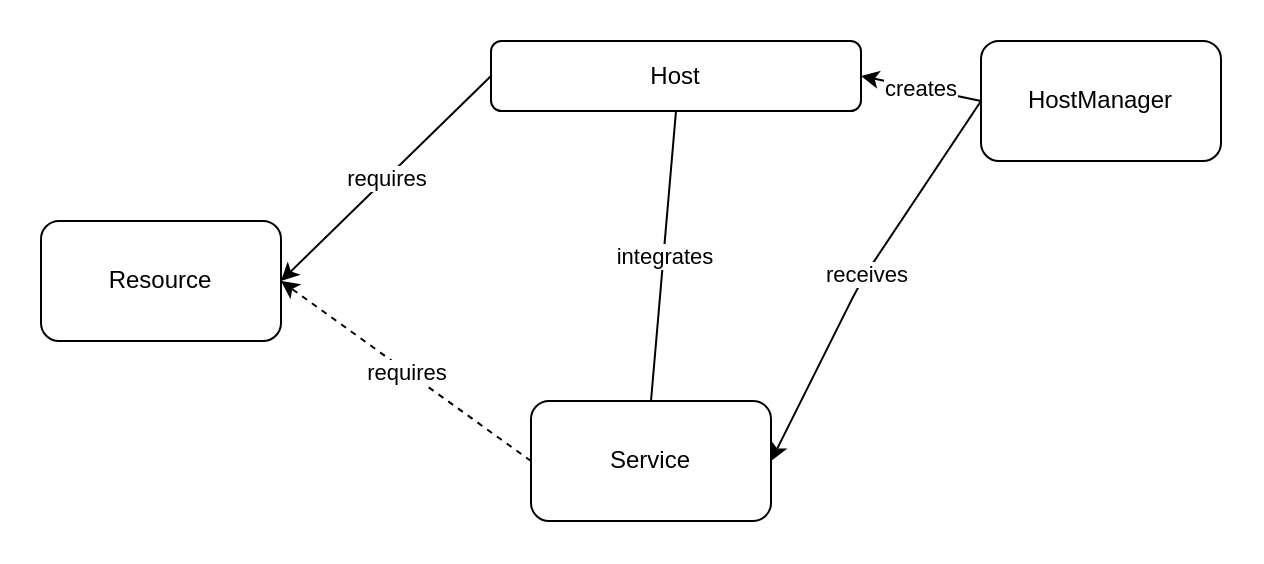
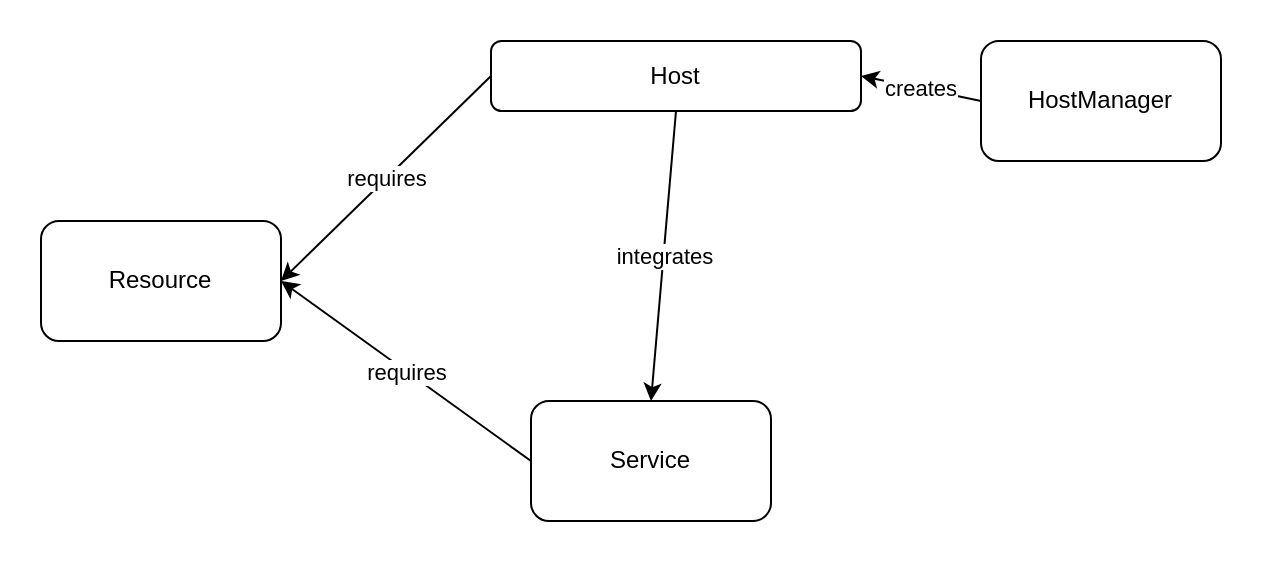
  <mxCell id="0" />
  <mxCell id="1" parent="0" />
  <mxCell id="2" value="Resource" style="rounded=1;whiteSpace=wrap;html=1;" vertex="1" parent="1"><mxGeometry x="20" y="110" width="120" height="60" as="geometry" /></mxCell>
  <mxCell id="3" value="Host" style="rounded=1;whiteSpace=wrap;html=1;" vertex="1" parent="1"><mxGeometry x="245" y="20" width="185" height="35" as="geometry" /></mxCell>
  <mxCell id="4" value="Service" style="rounded=1;whiteSpace=wrap;html=1;" vertex="1" parent="1"><mxGeometry x="265" y="200" width="120" height="60" as="geometry" /></mxCell>
- <mxCell id="5" value="" style="endArrow=classic;html=1;entryX=1;entryY=0.5;entryDx=0;entryDy=0;exitX=0;exitY=0.5;exitDx=0;exitDy=0;dashed=1;" edge="1" parent="1" source="4" target="2"><mxGeometry relative="1" as="geometry"><mxPoint x="80" y="340" as="sourcePoint" /><mxPoint x="180" y="340" as="targetPoint" /></mxGeometry></mxCell>
+ <mxCell id="5" value="" style="endArrow=classic;html=1;entryX=1;entryY=0.5;entryDx=0;entryDy=0;exitX=0;exitY=0.5;exitDx=0;exitDy=0;" edge="1" parent="1" source="4" target="2"><mxGeometry relative="1" as="geometry"><mxPoint x="80" y="340" as="sourcePoint" /><mxPoint x="180" y="340" as="targetPoint" /></mxGeometry></mxCell>
  <mxCell id="6" value="requires" style="edgeLabel;resizable=0;html=1;align=center;verticalAlign=middle;" connectable="0" vertex="1" parent="5"><mxGeometry relative="1" as="geometry" /></mxCell>
  <mxCell id="7" value="HostManager" style="rounded=1;whiteSpace=wrap;html=1;" vertex="1" parent="1"><mxGeometry x="490" y="20" width="120" height="60" as="geometry" /></mxCell>
- <mxCell id="8" value="" style="endArrow=none;html=1;exitX=0.5;exitY=1;exitDx=0;exitDy=0;entryX=0.5;entryY=0;entryDx=0;entryDy=0;" edge="1" parent="1" source="3" target="4"><mxGeometry relative="1" as="geometry"><mxPoint x="310" y="250" as="sourcePoint" /><mxPoint x="410" y="250" as="targetPoint" /></mxGeometry></mxCell>
+ <mxCell id="8" value="" style="endArrow=classic;html=1;exitX=0.5;exitY=1;exitDx=0;exitDy=0;entryX=0.5;entryY=0;entryDx=0;entryDy=0;" edge="1" parent="1" source="3" target="4"><mxGeometry relative="1" as="geometry"><mxPoint x="310" y="250" as="sourcePoint" /><mxPoint x="410" y="250" as="targetPoint" /></mxGeometry></mxCell>
  <mxCell id="9" value="integrates" style="edgeLabel;resizable=0;html=1;align=center;verticalAlign=middle;" connectable="0" vertex="1" parent="8"><mxGeometry relative="1" as="geometry" /></mxCell>
  <mxCell id="10" value="" style="endArrow=classic;html=1;entryX=1;entryY=0.5;entryDx=0;entryDy=0;exitX=0;exitY=0.5;exitDx=0;exitDy=0;" edge="1" parent="1" source="3" target="2"><mxGeometry relative="1" as="geometry"><mxPoint x="255" y="240" as="sourcePoint" /><mxPoint x="150" y="150" as="targetPoint" /></mxGeometry></mxCell>
  <mxCell id="11" value="requires" style="edgeLabel;resizable=0;html=1;align=center;verticalAlign=middle;" connectable="0" vertex="1" parent="10"><mxGeometry relative="1" as="geometry" /></mxCell>
  <mxCell id="12" value="creates" style="endArrow=classic;html=1;exitX=0;exitY=0.5;exitDx=0;exitDy=0;entryX=1;entryY=0.5;entryDx=0;entryDy=0;" edge="1" parent="1" source="7" target="3"><mxGeometry relative="1" as="geometry"><mxPoint x="310" y="250" as="sourcePoint" /><mxPoint x="410" y="250" as="targetPoint" /></mxGeometry></mxCell>
- <mxCell id="13" value="" style="endArrow=classic;html=1;exitX=0;exitY=0.5;exitDx=0;exitDy=0;entryX=1;entryY=0.5;entryDx=0;entryDy=0;" edge="1" parent="1" source="7" target="4"><mxGeometry relative="1" as="geometry"><mxPoint x="310" y="250" as="sourcePoint" /><mxPoint x="410" y="250" as="targetPoint" /><Array as="points"><mxPoint x="430" y="140" /></Array></mxGeometry></mxCell>
- <mxCell id="14" value="receives" style="edgeLabel;resizable=0;html=1;align=center;verticalAlign=middle;" connectable="0" vertex="1" parent="13"><mxGeometry relative="1" as="geometry" /></mxCell>
